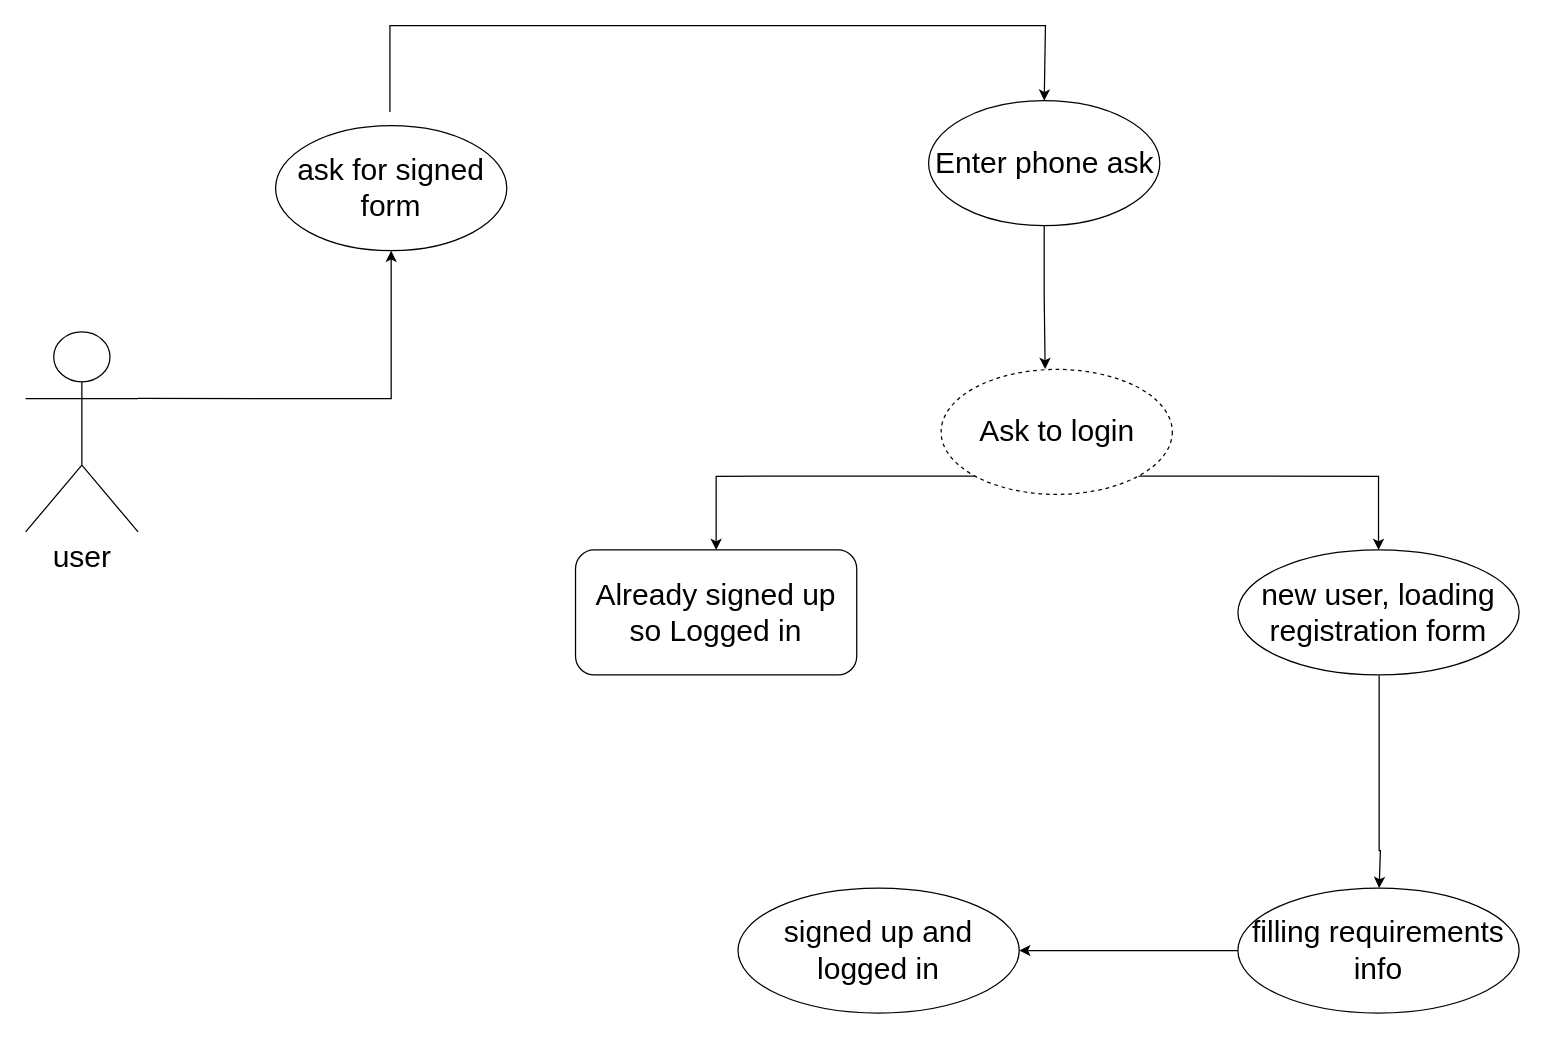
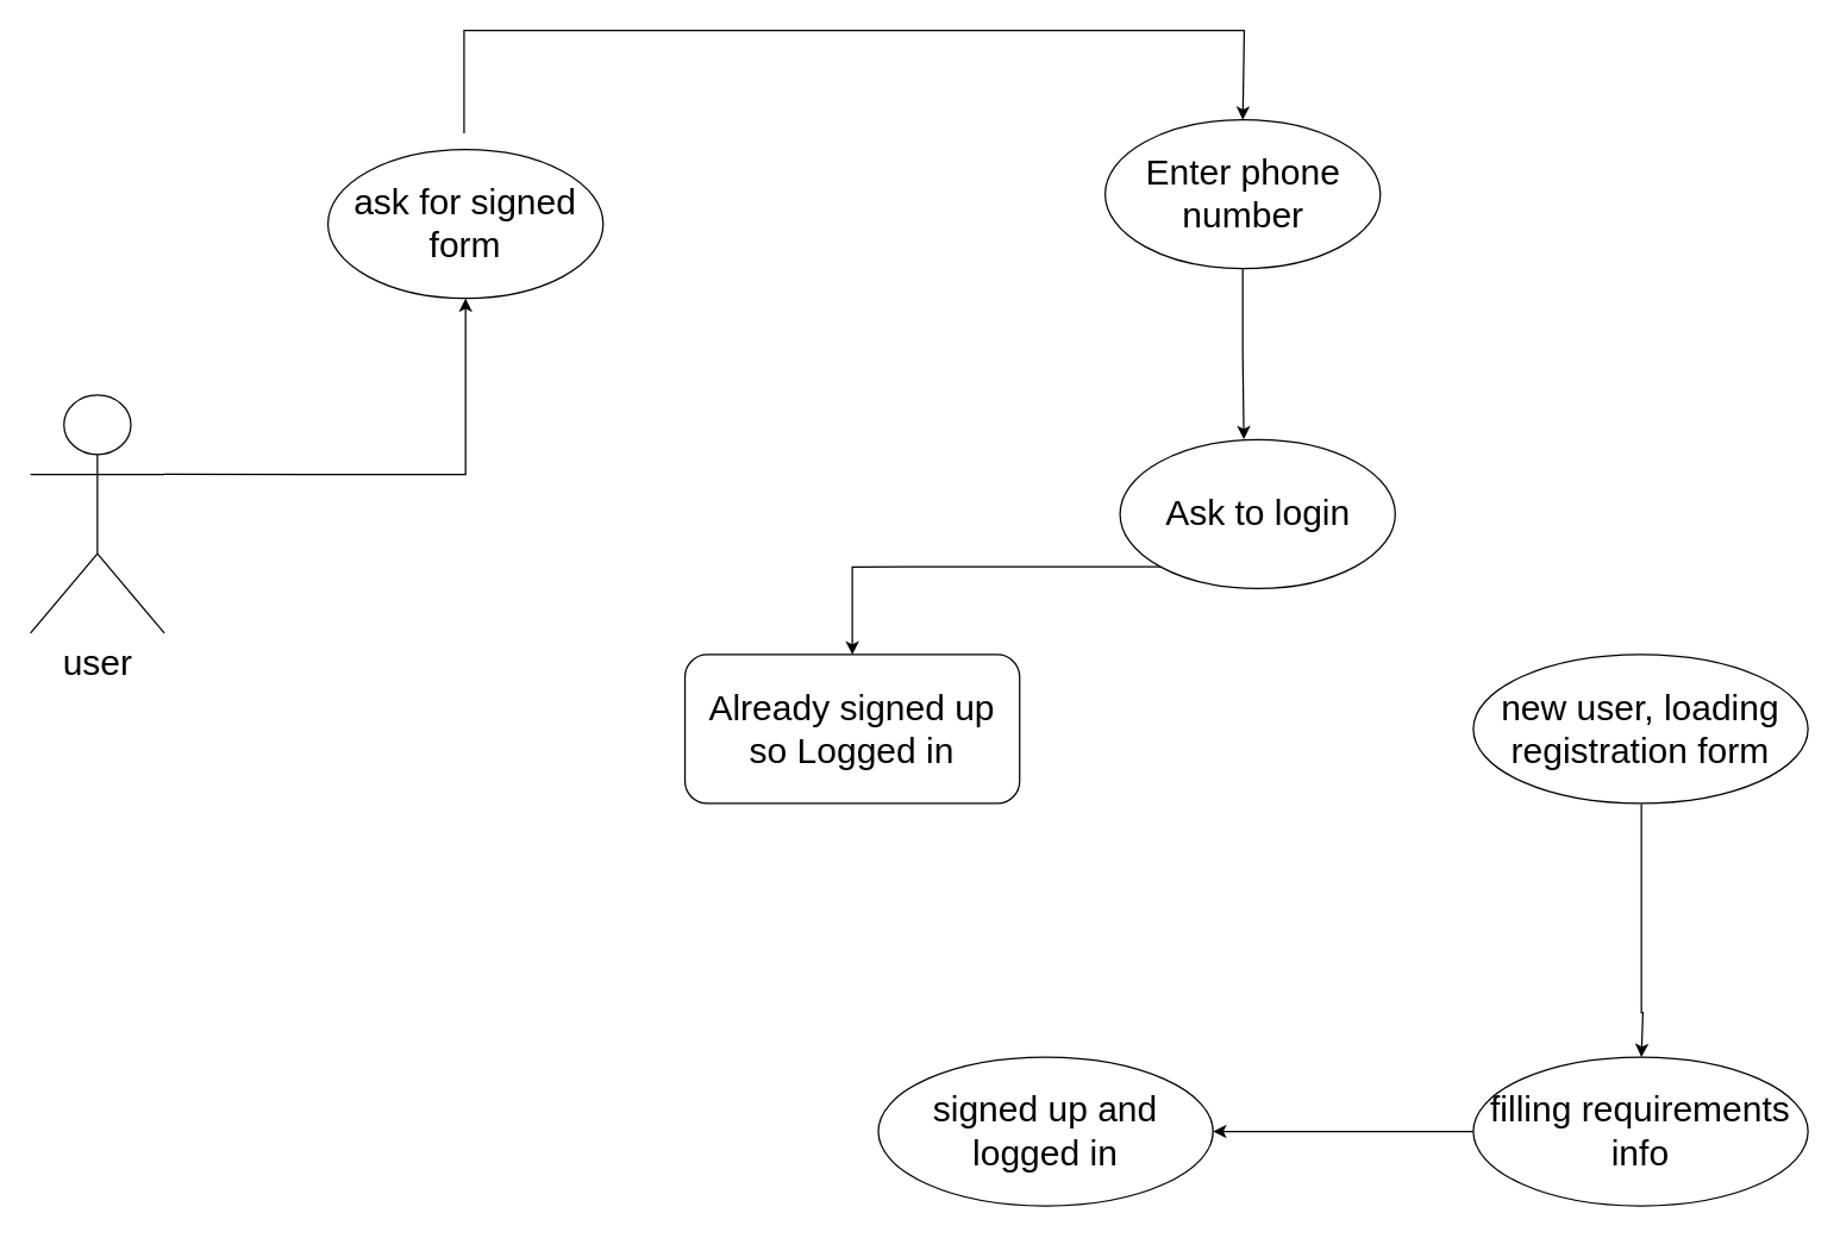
  <mxCell id="0" />
  <mxCell id="1" parent="0" />
  <mxCell id="2" style="edgeStyle=orthogonalEdgeStyle;rounded=0;orthogonalLoop=1;jettySize=auto;html=1;exitX=1;exitY=0.333;exitDx=0;exitDy=0;exitPerimeter=0;fontSize=24;" parent="1" source="3" target="5" edge="1"><mxGeometry relative="1" as="geometry" /></mxCell>
  <mxCell id="3" value="user&lt;br style=&quot;font-size: 24px;&quot;&gt;" style="shape=umlActor;verticalLabelPosition=bottom;labelBackgroundColor=#ffffff;verticalAlign=top;html=1;outlineConnect=0;fontSize=24;" parent="1" vertex="1"><mxGeometry x="20" y="265" width="90" height="160" as="geometry" /></mxCell>
  <mxCell id="4" style="edgeStyle=orthogonalEdgeStyle;rounded=0;orthogonalLoop=1;jettySize=auto;html=1;exitX=1;exitY=0.5;exitDx=0;exitDy=0;entryX=0.5;entryY=0;entryDx=0;entryDy=0;fontSize=24;fontColor=#000000;" parent="1" target="7" edge="1"><mxGeometry relative="1" as="geometry"><mxPoint x="311.5" y="89" as="sourcePoint" /><mxPoint x="649.5" y="69" as="targetPoint" /><Array as="points"><mxPoint x="312" y="20" /><mxPoint x="836" y="20" /></Array></mxGeometry></mxCell>
  <mxCell id="5" value="ask for signed form" style="ellipse;whiteSpace=wrap;html=1;fontSize=24;" parent="1" vertex="1"><mxGeometry x="220" y="100" width="185" height="100" as="geometry" /></mxCell>
  <mxCell id="6" style="edgeStyle=orthogonalEdgeStyle;rounded=0;orthogonalLoop=1;jettySize=auto;html=1;exitX=0.5;exitY=1;exitDx=0;exitDy=0;entryX=0.45;entryY=-0.003;entryDx=0;entryDy=0;entryPerimeter=0;fontSize=24;fontColor=#000000;" parent="1" source="7" target="10" edge="1"><mxGeometry relative="1" as="geometry" /></mxCell>
- <mxCell id="7" value="Enter phone ask" style="ellipse;whiteSpace=wrap;html=1;fontSize=24;" parent="1" vertex="1"><mxGeometry x="742.5" y="80" width="185" height="100" as="geometry" /></mxCell>
+ <mxCell id="7" value="Enter phone number" style="ellipse;whiteSpace=wrap;html=1;fontSize=24;" parent="1" vertex="1"><mxGeometry x="742.5" y="80" width="185" height="100" as="geometry" /></mxCell>
  <mxCell id="8" style="edgeStyle=orthogonalEdgeStyle;rounded=0;orthogonalLoop=1;jettySize=auto;html=1;exitX=0;exitY=1;exitDx=0;exitDy=0;fontSize=24;fontColor=#000000;entryX=0.5;entryY=0;entryDx=0;entryDy=0;" parent="1" source="10" target="11" edge="1"><mxGeometry relative="1" as="geometry"><mxPoint x="340" y="440" as="targetPoint" /></mxGeometry></mxCell>
- <mxCell id="9" style="edgeStyle=orthogonalEdgeStyle;rounded=0;orthogonalLoop=1;jettySize=auto;html=1;exitX=1;exitY=1;exitDx=0;exitDy=0;fontSize=24;fontColor=#000000;entryX=0.5;entryY=0;entryDx=0;entryDy=0;" parent="1" source="10" target="13" edge="1"><mxGeometry relative="1" as="geometry"><mxPoint x="1143" y="430" as="targetPoint" /></mxGeometry></mxCell>
- <mxCell id="10" value="Ask to login" style="ellipse;whiteSpace=wrap;html=1;fontSize=24;dashed=1;" parent="1" vertex="1"><mxGeometry x="752.5" y="295" width="185" height="100" as="geometry" /></mxCell>
+ <mxCell id="10" value="Ask to login" style="ellipse;whiteSpace=wrap;html=1;fontSize=24;" parent="1" vertex="1"><mxGeometry x="752.5" y="295" width="185" height="100" as="geometry" /></mxCell>
  <mxCell id="11" value="Already signed up so Logged in" style="whiteSpace=wrap;html=1;fontSize=24;rounded=1;" parent="1" vertex="1"><mxGeometry x="460" y="439.5" width="225" height="100" as="geometry" /></mxCell>
  <mxCell id="12" style="edgeStyle=orthogonalEdgeStyle;rounded=0;orthogonalLoop=1;jettySize=auto;html=1;exitX=0.5;exitY=1;exitDx=0;exitDy=0;entryX=0.5;entryY=0;entryDx=0;entryDy=0;fontSize=24;fontColor=#000000;" parent="1" edge="1"><mxGeometry relative="1" as="geometry"><mxPoint x="1103" y="540" as="sourcePoint" /><mxPoint x="1103" y="710" as="targetPoint" /><Array as="points"><mxPoint x="1104" y="680" /></Array></mxGeometry></mxCell>
  <mxCell id="13" value="new user, loading&lt;br&gt;registration form&lt;br&gt;" style="ellipse;whiteSpace=wrap;html=1;fontSize=24;" parent="1" vertex="1"><mxGeometry x="990" y="439.5" width="225" height="100" as="geometry" /></mxCell>
  <mxCell id="14" style="edgeStyle=orthogonalEdgeStyle;rounded=0;orthogonalLoop=1;jettySize=auto;html=1;exitX=0;exitY=0.5;exitDx=0;exitDy=0;entryX=1;entryY=0.5;entryDx=0;entryDy=0;fontSize=24;fontColor=#000000;" parent="1" source="15" target="16" edge="1"><mxGeometry relative="1" as="geometry" /></mxCell>
  <mxCell id="15" value="filling requirements info&lt;br&gt;" style="ellipse;whiteSpace=wrap;html=1;fontSize=24;" parent="1" vertex="1"><mxGeometry x="990" y="710" width="225" height="100" as="geometry" /></mxCell>
  <mxCell id="16" value="signed up and logged in&lt;br&gt;" style="ellipse;whiteSpace=wrap;html=1;fontSize=24;" parent="1" vertex="1"><mxGeometry x="590" y="710" width="225" height="100" as="geometry" /></mxCell>
